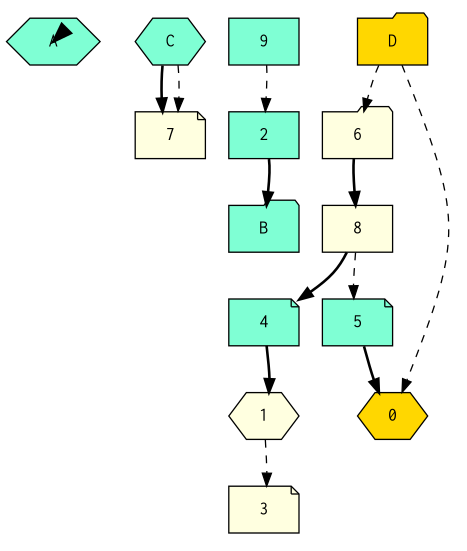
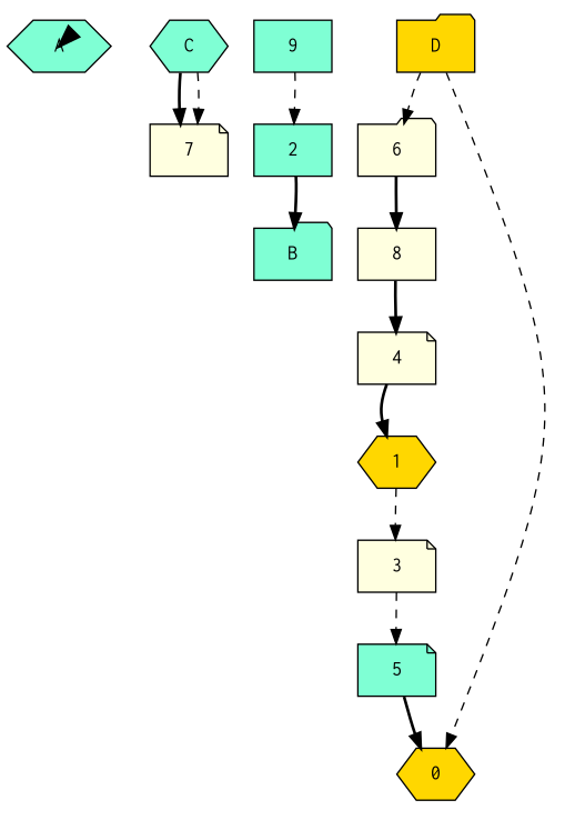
  digraph {
    splines=curved
    node [fillcolor=aquamarine fontname=Courier shape=hexagon style=filled]
    edge [style=bold]
    A [height=0.5 width=0.75]
    C [height=0.5 width=0.75]
    7 [fillcolor=lightyellow height=0.5 shape=note width=0.75]
    B [height=0.5 shape=folder width=0.75]
    9 [height=0.5 shape=box width=0.75]
    2 [height=0.5 shape=box width=0.75]
    D [fillcolor=gold height=0.5 shape=folder width=0.75]
    6 [fillcolor=lightyellow height=0.5 shape=folder width=0.75]
    8 [fillcolor=lightyellow height=0.5 shape=box width=0.75]
-   4 [height=0.5 shape=note width=0.75]
-   1 [fillcolor=lightyellow height=0.5 width=0.75]
+   4 [fillcolor=lightyellow height=0.5 shape=note width=0.75]
+   1 [fillcolor=gold height=0.5 width=0.75]
    3 [fillcolor=lightyellow height=0.5 shape=note width=0.75]
    5 [height=0.5 shape=note width=0.75]
    0 [fillcolor=gold height=0.5 width=0.75]
    A -> A
    C -> 7 [style=dashed]
    7 -> C
    9 -> 2 [style=dashed]
    2 -> B
    D -> 6 [style=dashed]
    6 -> 8
    8 -> 4
    4 -> 1
    1 -> 3 [style=dashed]
-   8 -> 5 [style=dashed]
+   3 -> 5 [style=dashed]
    5 -> 0
    0 -> D [style=dashed]
  }
